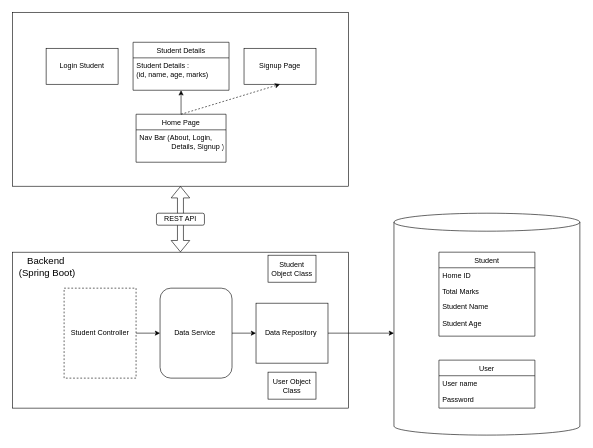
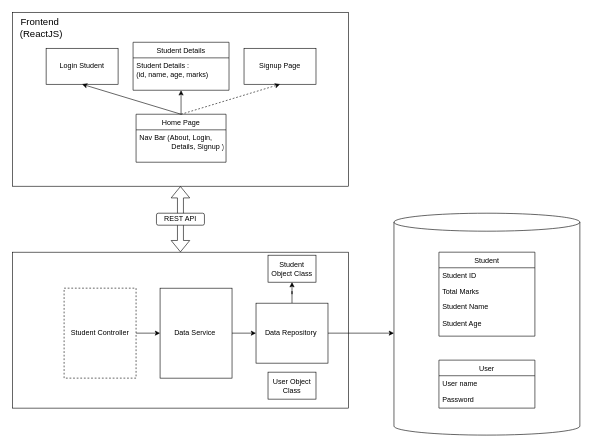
  <mxCell id="0" />
  <mxCell id="1" parent="0" />
  <mxCell id="2" value="" style="shape=cylinder3;whiteSpace=wrap;html=1;boundedLbl=1;backgroundOutline=1;size=15;" vertex="1" parent="1"><mxGeometry x="656" y="355" width="310" height="370" as="geometry" /></mxCell>
  <mxCell id="3" value="" style="rounded=0;whiteSpace=wrap;html=1;" vertex="1" parent="1"><mxGeometry x="20" y="20" width="560" height="290" as="geometry" /></mxCell>
  <mxCell id="4" value="Student" style="swimlane;fontStyle=0;align=center;verticalAlign=top;childLayout=stackLayout;horizontal=1;startSize=26;horizontalStack=0;resizeParent=1;resizeLast=0;collapsible=1;marginBottom=0;rounded=0;shadow=0;strokeWidth=1;movable=1;resizable=1;rotatable=1;deletable=1;editable=1;locked=0;connectable=1;" parent="1" vertex="1"><mxGeometry x="731" y="420" width="160" height="140" as="geometry"><mxRectangle x="130" y="380" width="160" height="26" as="alternateBounds" /></mxGeometry></mxCell>
- <mxCell id="5" value="Home ID    " style="text;align=left;verticalAlign=top;spacingLeft=4;spacingRight=4;overflow=hidden;rotatable=1;points=[[0,0.5],[1,0.5]];portConstraint=eastwest;movable=1;resizable=1;deletable=1;editable=1;locked=0;connectable=1;" parent="4" vertex="1"><mxGeometry y="26" width="160" height="26" as="geometry" /></mxCell>
+ <mxCell id="5" value="Student ID    " style="text;align=left;verticalAlign=top;spacingLeft=4;spacingRight=4;overflow=hidden;rotatable=1;points=[[0,0.5],[1,0.5]];portConstraint=eastwest;movable=1;resizable=1;deletable=1;editable=1;locked=0;connectable=1;" parent="4" vertex="1"><mxGeometry y="26" width="160" height="26" as="geometry" /></mxCell>
  <mxCell id="6" value="Total Marks" style="text;align=left;verticalAlign=top;spacingLeft=4;spacingRight=4;overflow=hidden;rotatable=1;points=[[0,0.5],[1,0.5]];portConstraint=eastwest;fontStyle=0;movable=1;resizable=1;deletable=1;editable=1;locked=0;connectable=1;" parent="4" vertex="1"><mxGeometry y="52" width="160" height="26" as="geometry" /></mxCell>
  <mxCell id="7" value="Student Name" style="text;align=left;verticalAlign=top;spacingLeft=4;spacingRight=4;overflow=hidden;rotatable=1;points=[[0,0.5],[1,0.5]];portConstraint=eastwest;rounded=0;shadow=0;html=0;movable=1;resizable=1;deletable=1;editable=1;locked=0;connectable=1;" parent="4" vertex="1"><mxGeometry y="78" width="160" height="28" as="geometry" /></mxCell>
  <mxCell id="8" value="Student Age" style="text;align=left;verticalAlign=top;spacingLeft=4;spacingRight=4;overflow=hidden;rotatable=1;points=[[0,0.5],[1,0.5]];portConstraint=eastwest;rounded=0;shadow=0;html=0;movable=1;resizable=1;deletable=1;editable=1;locked=0;connectable=1;" vertex="1" parent="4"><mxGeometry y="106" width="160" height="28" as="geometry" /></mxCell>
  <mxCell id="9" value="Home Page" style="swimlane;fontStyle=0;align=center;verticalAlign=top;childLayout=stackLayout;horizontal=1;startSize=26;horizontalStack=0;resizeParent=1;resizeLast=0;collapsible=1;marginBottom=0;rounded=0;shadow=0;strokeWidth=1;movable=1;resizable=1;rotatable=1;deletable=1;editable=1;locked=0;connectable=1;" vertex="1" parent="1"><mxGeometry x="226" y="190" width="150" height="80" as="geometry"><mxRectangle x="130" y="380" width="160" height="26" as="alternateBounds" /></mxGeometry></mxCell>
  <mxCell id="10" value="Nav Bar (About, Login, &#10;                Details, Signup )" style="text;align=left;verticalAlign=top;spacingLeft=4;spacingRight=4;overflow=hidden;rotatable=1;points=[[0,0.5],[1,0.5]];portConstraint=eastwest;movable=1;resizable=1;deletable=1;editable=1;locked=0;connectable=1;" vertex="1" parent="9"><mxGeometry y="26" width="150" height="54" as="geometry" /></mxCell>
  <mxCell id="11" value="Login Student" style="rounded=0;whiteSpace=wrap;html=1;" vertex="1" parent="1"><mxGeometry x="76" y="80" width="120" height="60" as="geometry" /></mxCell>
  <mxCell id="12" value="Signup Page" style="rounded=0;whiteSpace=wrap;html=1;" vertex="1" parent="1"><mxGeometry x="406" y="80" width="120" height="60" as="geometry" /></mxCell>
+ <mxCell id="13" value="" style="endArrow=classic;html=1;rounded=0;entryX=0.5;entryY=1;entryDx=0;entryDy=0;exitX=0.5;exitY=0;exitDx=0;exitDy=0;" edge="1" parent="1" source="9" target="11"><mxGeometry width="50" height="50" relative="1" as="geometry"><mxPoint x="-24" y="250" as="sourcePoint" /><mxPoint x="26" y="200" as="targetPoint" /></mxGeometry></mxCell>
  <mxCell id="14" value="" style="endArrow=classic;html=1;rounded=0;exitX=0.5;exitY=0;exitDx=0;exitDy=0;entryX=0.5;entryY=1;entryDx=0;entryDy=0;dashed=1;" edge="1" parent="1" source="9" target="12"><mxGeometry width="50" height="50" relative="1" as="geometry"><mxPoint x="6" y="230" as="sourcePoint" /><mxPoint x="56" y="180" as="targetPoint" /></mxGeometry></mxCell>
  <mxCell id="15" value="Student Details" style="swimlane;fontStyle=0;align=center;verticalAlign=top;childLayout=stackLayout;horizontal=1;startSize=26;horizontalStack=0;resizeParent=1;resizeLast=0;collapsible=1;marginBottom=0;rounded=0;shadow=0;strokeWidth=1;movable=1;resizable=1;rotatable=1;deletable=1;editable=1;locked=0;connectable=1;" vertex="1" parent="1"><mxGeometry x="221" y="70" width="160" height="80" as="geometry"><mxRectangle x="130" y="380" width="160" height="26" as="alternateBounds" /></mxGeometry></mxCell>
  <mxCell id="16" value="Student Details : &#10;(id, name, age, marks)" style="text;align=left;verticalAlign=top;spacingLeft=4;spacingRight=4;overflow=hidden;rotatable=1;points=[[0,0.5],[1,0.5]];portConstraint=eastwest;movable=1;resizable=1;deletable=1;editable=1;locked=0;connectable=1;" vertex="1" parent="15"><mxGeometry y="26" width="160" height="44" as="geometry" /></mxCell>
  <mxCell id="17" value="" style="endArrow=classic;html=1;rounded=0;entryX=0.5;entryY=1;entryDx=0;entryDy=0;exitX=0.5;exitY=0;exitDx=0;exitDy=0;" edge="1" parent="1" source="9" target="15"><mxGeometry width="50" height="50" relative="1" as="geometry"><mxPoint x="356" y="240" as="sourcePoint" /><mxPoint x="406" y="190" as="targetPoint" /></mxGeometry></mxCell>
+ <mxCell id="18" value="&lt;font style=&quot;font-size: 16px;&quot;&gt;Frontend&amp;nbsp;&lt;/font&gt;&lt;div style=&quot;font-size: 16px;&quot;&gt;&lt;font style=&quot;font-size: 16px;&quot;&gt;(ReactJS&lt;span style=&quot;background-color: initial;&quot;&gt;)&lt;/span&gt;&lt;/font&gt;&lt;/div&gt;" style="text;html=1;align=center;verticalAlign=middle;whiteSpace=wrap;rounded=0;" vertex="1" parent="1"><mxGeometry x="20" y="20" width="96" height="50" as="geometry" /></mxCell>
  <mxCell id="19" value="" style="rounded=0;whiteSpace=wrap;html=1;" vertex="1" parent="1"><mxGeometry x="20" y="420" width="560" height="260" as="geometry" /></mxCell>
- <mxCell id="20" value="&lt;font style=&quot;font-size: 16px;&quot;&gt;Backend&amp;nbsp;&lt;/font&gt;&lt;div style=&quot;font-size: 16px;&quot;&gt;&lt;font style=&quot;font-size: 16px;&quot;&gt;(Spring Boot&lt;span style=&quot;background-color: initial;&quot;&gt;)&lt;/span&gt;&lt;/font&gt;&lt;/div&gt;" style="text;html=1;align=center;verticalAlign=middle;whiteSpace=wrap;rounded=0;" vertex="1" parent="1"><mxGeometry x="20" y="420" width="116" height="50" as="geometry" /></mxCell>
  <mxCell id="21" value="Student Object Class" style="rounded=0;whiteSpace=wrap;html=1;" vertex="1" parent="1"><mxGeometry x="446" y="425" width="80" height="45" as="geometry" /></mxCell>
  <mxCell id="22" value="" style="edgeStyle=orthogonalEdgeStyle;rounded=0;orthogonalLoop=1;jettySize=auto;html=1;" edge="1" parent="1" source="23" target="25"><mxGeometry relative="1" as="geometry" /></mxCell>
- <mxCell id="23" value="Data Service&amp;nbsp;" style="whiteSpace=wrap;html=1;rounded=1;" vertex="1" parent="1"><mxGeometry x="266" y="480" width="120" height="150" as="geometry" /></mxCell>
+ <mxCell id="23" value="Data Service&amp;nbsp;" style="rounded=0;whiteSpace=wrap;html=1;" vertex="1" parent="1"><mxGeometry x="266" y="480" width="120" height="150" as="geometry" /></mxCell>
+ <mxCell id="24" value="" style="edgeStyle=orthogonalEdgeStyle;rounded=0;orthogonalLoop=1;jettySize=auto;html=1;" edge="1" parent="1" source="25" target="21"><mxGeometry relative="1" as="geometry" /></mxCell>
  <mxCell id="25" value="Data Repository&amp;nbsp;" style="rounded=0;whiteSpace=wrap;html=1;" vertex="1" parent="1"><mxGeometry x="426" y="505" width="120" height="100" as="geometry" /></mxCell>
  <mxCell id="26" value="" style="edgeStyle=orthogonalEdgeStyle;rounded=0;orthogonalLoop=1;jettySize=auto;html=1;" edge="1" parent="1" source="27" target="23"><mxGeometry relative="1" as="geometry" /></mxCell>
  <mxCell id="27" value="Student Controller" style="rounded=0;whiteSpace=wrap;html=1;dashed=1;" vertex="1" parent="1"><mxGeometry x="106" y="480" width="120" height="150" as="geometry" /></mxCell>
  <mxCell id="28" value="User" style="swimlane;fontStyle=0;align=center;verticalAlign=top;childLayout=stackLayout;horizontal=1;startSize=26;horizontalStack=0;resizeParent=1;resizeLast=0;collapsible=1;marginBottom=0;rounded=0;shadow=0;strokeWidth=1;movable=1;resizable=1;rotatable=1;deletable=1;editable=1;locked=0;connectable=1;" vertex="1" parent="1"><mxGeometry x="731" y="600" width="160" height="80" as="geometry"><mxRectangle x="130" y="380" width="160" height="26" as="alternateBounds" /></mxGeometry></mxCell>
  <mxCell id="29" value="User name" style="text;align=left;verticalAlign=top;spacingLeft=4;spacingRight=4;overflow=hidden;rotatable=1;points=[[0,0.5],[1,0.5]];portConstraint=eastwest;movable=1;resizable=1;deletable=1;editable=1;locked=0;connectable=1;" vertex="1" parent="28"><mxGeometry y="26" width="160" height="26" as="geometry" /></mxCell>
  <mxCell id="30" value="Password" style="text;align=left;verticalAlign=top;spacingLeft=4;spacingRight=4;overflow=hidden;rotatable=1;points=[[0,0.5],[1,0.5]];portConstraint=eastwest;fontStyle=0;movable=1;resizable=1;deletable=1;editable=1;locked=0;connectable=1;" vertex="1" parent="28"><mxGeometry y="52" width="160" height="26" as="geometry" /></mxCell>
  <mxCell id="31" value="User Object Class" style="rounded=0;whiteSpace=wrap;html=1;" vertex="1" parent="1"><mxGeometry x="446" y="620" width="80" height="45" as="geometry" /></mxCell>
  <mxCell id="32" style="edgeStyle=orthogonalEdgeStyle;rounded=0;orthogonalLoop=1;jettySize=auto;html=1;" edge="1" parent="1" source="25"><mxGeometry relative="1" as="geometry"><mxPoint x="656" y="555" as="targetPoint" /><Array as="points"><mxPoint x="656" y="555" /></Array></mxGeometry></mxCell>
  <mxCell id="33" value="" style="shape=flexArrow;endArrow=classic;startArrow=classic;html=1;rounded=0;entryX=0.5;entryY=1;entryDx=0;entryDy=0;" edge="1" parent="1" target="3"><mxGeometry width="100" height="100" relative="1" as="geometry"><mxPoint x="300" y="420" as="sourcePoint" /><mxPoint x="294" y="310" as="targetPoint" /></mxGeometry></mxCell>
  <mxCell id="34" value="REST API" style="whiteSpace=wrap;html=1;rounded=1;" vertex="1" parent="1"><mxGeometry x="260" y="355" width="80" height="20" as="geometry" /></mxCell>
